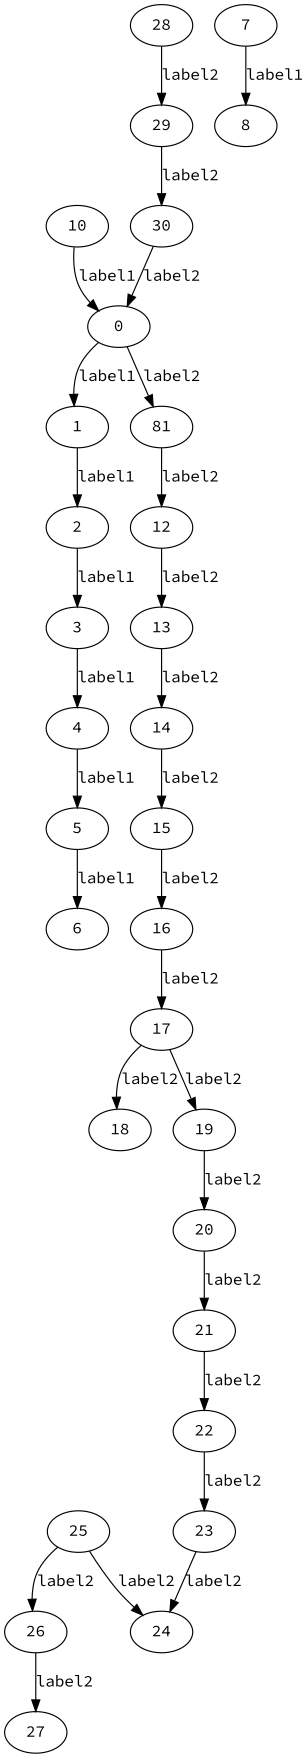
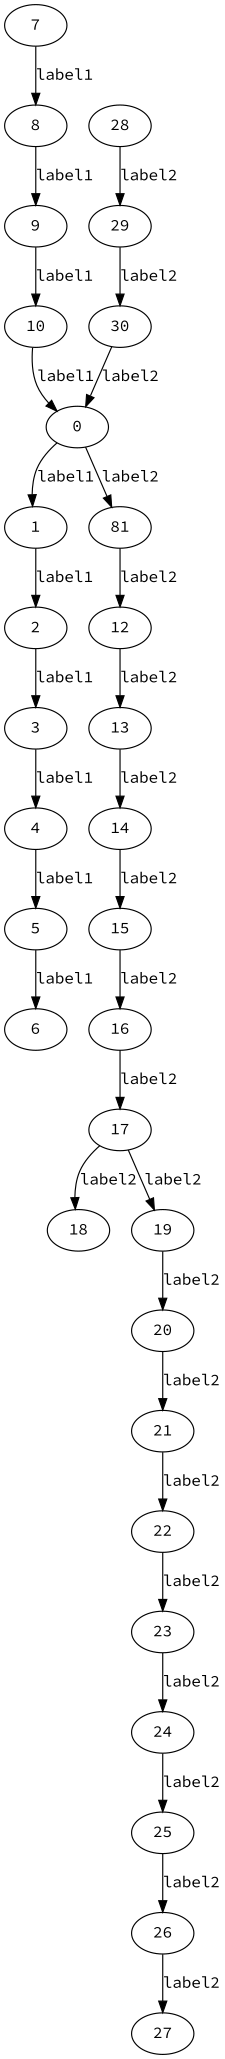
  digraph {
    fontname="Source Code Pro"
    node [fontname="Source Code Pro"]
    edge [fontname="Source Code Pro"]
    1
    2
    3
    4
    5
    6
    7
    8
+   9
    10
    0
    n12 [label=81]
    12
    13
    14
    15
    16
    17
    18
    19
    20
    21
    22
    23
    24
    25
    26
    27
    28
    29
    30
    1 -> 2 [label=label1]
    2 -> 3 [label=label1]
    3 -> 4 [label=label1]
    4 -> 5 [label=label1]
    5 -> 6 [label=label1]
    7 -> 8 [label=label1]
+   8 -> 9 [label=label1]
+   9 -> 10 [label=label1]
    10 -> 0 [label=label1]
    0 -> 1 [label=label1]
    0 -> n12 [label=label2]
    n12 -> 12 [label=label2]
    12 -> 13 [label=label2]
    13 -> 14 [label=label2]
    14 -> 15 [label=label2]
    15 -> 16 [label=label2]
    16 -> 17 [label=label2]
    17 -> 18 [label=label2]
    17 -> 19 [label=label2]
    19 -> 20 [label=label2]
    20 -> 21 [label=label2]
    21 -> 22 [label=label2]
    22 -> 23 [label=label2]
    23 -> 24 [label=label2]
-   25 -> 24 [label=label2]
+   24 -> 25 [label=label2]
    25 -> 26 [label=label2]
    26 -> 27 [label=label2]
    28 -> 29 [label=label2]
    29 -> 30 [label=label2]
    30 -> 0 [label=label2]
  }
